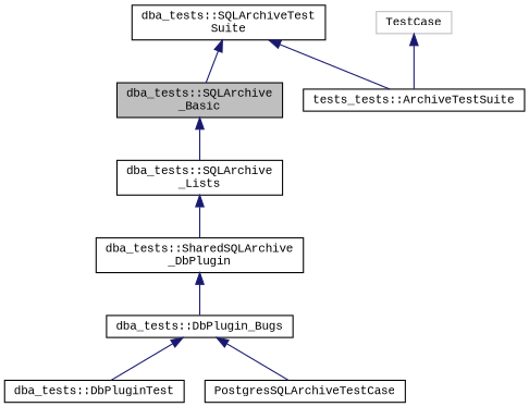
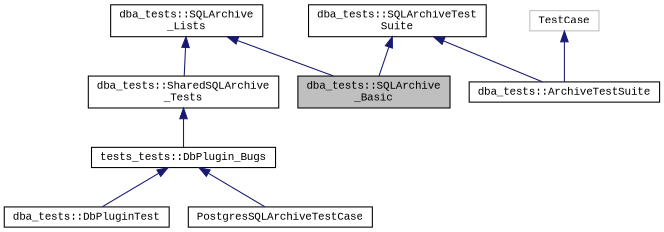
  digraph {
    fontname="Liberation Mono"
    node [color=black fillcolor=white fontname="Liberation Mono" fontsize=10 shape=record style=filled]
    edge [color=midnightblue dir=back fontname="Liberation Mono" fontsize=10 labelfontname=Helvetica labelfontsize=10 style=solid]
    n1 [fillcolor=grey75 fontcolor=black height=0.2 label="dba_tests::SQLArchive\l_Basic" width=0.4]
    n2 [height=0.2 label="dba_tests::SQLArchive\l_Lists" width=0.4]
-   n3 [height=0.2 label="dba_tests::SharedSQLArchive\l_DbPlugin" width=0.4]
+   n3 [height=0.2 label="dba_tests::SharedSQLArchive\l_Tests" width=0.4]
    n4 [height=0.2 label="dba_tests::SQLArchiveTest\lSuite" width=0.4]
-   n5 [height=0.2 label="tests_tests::ArchiveTestSuite" width=0.4]
+   n5 [height=0.2 label="dba_tests::ArchiveTestSuite" width=0.4]
    n6 [color=grey75 height=0.2 label=TestCase width=0.4]
-   n7 [height=0.2 label="dba_tests::DbPlugin_Bugs" width=0.4]
+   n7 [height=0.2 label="tests_tests::DbPlugin_Bugs" width=0.4]
    n8 [height=0.2 label="dba_tests::DbPluginTest" width=0.4]
    n9 [height=0.2 label=PostgresSQLArchiveTestCase width=0.4]
-   n1 -> n2
+   n2 -> n1
    n2 -> n3
    n3 -> n7
    n4 -> n1
    n4 -> n5
    n6 -> n5
    n7 -> n8
    n7 -> n9
  }
